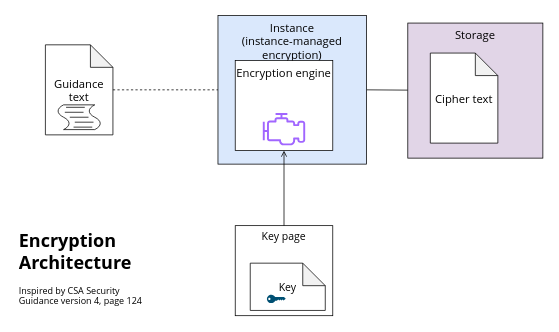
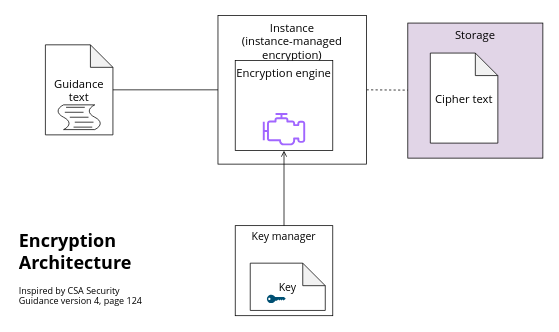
  <mxCell id="0" />
  <mxCell id="1" parent="0" />
- <mxCell id="2" style="edgeStyle=none;html=1;exitX=1;exitY=0.5;exitDx=0;exitDy=0;endArrow=none;endFill=0;fontFamily=open sans;fontSource=https%3A%2F%2Ffonts.googleapis.com%2Fcss%3Ffamily%3Dopen%2Bsans;fontSize=15;fontStyle=0" parent="1" source="3" target="17" edge="1"><mxGeometry relative="1" as="geometry"><mxPoint x="538" y="330" as="targetPoint" /></mxGeometry></mxCell>
- <mxCell id="3" value="Instance&lt;br style=&quot;font-size: 15px;&quot;&gt;(instance-managed encryption)" style="whiteSpace=wrap;html=1;aspect=fixed;verticalAlign=top;fontFamily=open sans;fontSource=https%3A%2F%2Ffonts.googleapis.com%2Fcss%3Ffamily%3Dopen%2Bsans;fontSize=15;fontStyle=0;fillColor=#dae8fc;" parent="1" vertex="1"><mxGeometry x="290" y="20" width="198" height="198" as="geometry" /></mxCell>
+ <mxCell id="2" style="edgeStyle=none;html=1;exitX=1;exitY=0.5;exitDx=0;exitDy=0;endArrow=none;endFill=0;fontFamily=open sans;fontSource=https%3A%2F%2Ffonts.googleapis.com%2Fcss%3Ffamily%3Dopen%2Bsans;fontSize=15;fontStyle=0;dashed=1;" parent="1" source="3" target="17" edge="1"><mxGeometry relative="1" as="geometry"><mxPoint x="538" y="330" as="targetPoint" /></mxGeometry></mxCell>
+ <mxCell id="3" value="Instance&lt;br style=&quot;font-size: 15px;&quot;&gt;(instance-managed encryption)" style="whiteSpace=wrap;html=1;aspect=fixed;verticalAlign=top;fontFamily=open sans;fontSource=https%3A%2F%2Ffonts.googleapis.com%2Fcss%3Ffamily%3Dopen%2Bsans;fontSize=15;fontStyle=0" parent="1" vertex="1"><mxGeometry x="290" y="20" width="198" height="198" as="geometry" /></mxCell>
  <mxCell id="4" value="" style="group;fontFamily=open sans;fontSource=https%3A%2F%2Ffonts.googleapis.com%2Fcss%3Ffamily%3Dopen%2Bsans;fontSize=15;fontStyle=0" parent="1" vertex="1" connectable="0"><mxGeometry x="313" y="80" width="130" height="120" as="geometry" /></mxCell>
  <mxCell id="5" value="Encryption engine" style="shape=ext;double=0;rounded=0;whiteSpace=wrap;html=1;verticalAlign=top;fontFamily=open sans;fontSource=https%3A%2F%2Ffonts.googleapis.com%2Fcss%3Ffamily%3Dopen%2Bsans;fontSize=15;fontStyle=0" parent="4" vertex="1"><mxGeometry width="130" height="120" as="geometry" /></mxCell>
  <mxCell id="6" value="" style="outlineConnect=0;fontColor=#232F3E;gradientColor=none;fillColor=#A166FF;strokeColor=none;dashed=0;verticalLabelPosition=bottom;verticalAlign=top;align=center;html=1;fontSize=15;fontStyle=0;aspect=fixed;pointerEvents=1;shape=mxgraph.aws4.emr_engine;fontFamily=open sans;fontSource=https%3A%2F%2Ffonts.googleapis.com%2Fcss%3Ffamily%3Dopen%2Bsans;" parent="4" vertex="1"><mxGeometry x="36.57" y="70" width="56.85" height="43" as="geometry" /></mxCell>
  <mxCell id="7" value="" style="group;fontFamily=open sans;fontSource=https%3A%2F%2Ffonts.googleapis.com%2Fcss%3Ffamily%3Dopen%2Bsans;fontSize=14;" parent="1" vertex="1" connectable="0"><mxGeometry x="313" y="300" width="130" height="120" as="geometry" /></mxCell>
- <mxCell id="8" value="Key page" style="shape=ext;double=0;rounded=0;whiteSpace=wrap;html=1;verticalAlign=top;fontFamily=open sans;fontSource=https%3A%2F%2Ffonts.googleapis.com%2Fcss%3Ffamily%3Dopen%2Bsans;fontSize=14;" parent="7" vertex="1"><mxGeometry width="130" height="120" as="geometry" /></mxCell>
+ <mxCell id="8" value="Key manager" style="shape=ext;double=0;rounded=0;whiteSpace=wrap;html=1;verticalAlign=top;fontFamily=open sans;fontSource=https%3A%2F%2Ffonts.googleapis.com%2Fcss%3Ffamily%3Dopen%2Bsans;fontSize=14;" parent="7" vertex="1"><mxGeometry width="130" height="120" as="geometry" /></mxCell>
  <mxCell id="9" value="" style="group;fontFamily=open sans;fontSource=https%3A%2F%2Ffonts.googleapis.com%2Fcss%3Ffamily%3Dopen%2Bsans;fontSize=14;" parent="7" vertex="1" connectable="0"><mxGeometry x="20" y="50" width="100" height="63" as="geometry" /></mxCell>
  <mxCell id="10" value="Key" style="shape=note;whiteSpace=wrap;html=1;backgroundOutline=1;darkOpacity=0.05;fontSize=14;fontFamily=open sans;fontSource=https%3A%2F%2Ffonts.googleapis.com%2Fcss%3Ffamily%3Dopen%2Bsans;" parent="9" vertex="1"><mxGeometry width="100" height="63" as="geometry" /></mxCell>
  <mxCell id="11" value="" style="points=[[0,0.5,0],[0.24,0,0],[0.5,0.28,0],[0.995,0.475,0],[0.5,0.72,0],[0.24,1,0]];verticalLabelPosition=bottom;html=1;verticalAlign=top;aspect=fixed;align=center;pointerEvents=1;shape=mxgraph.cisco19.key;fillColor=#005073;strokeColor=none;fontFamily=open sans;fontSource=https%3A%2F%2Ffonts.googleapis.com%2Fcss%3Ffamily%3Dopen%2Bsans;fontSize=14;" parent="9" vertex="1"><mxGeometry x="22.222" y="42" width="25.0" height="11.25" as="geometry" /></mxCell>
  <mxCell id="12" value="" style="group;fontFamily=open sans;fontSource=https%3A%2F%2Ffonts.googleapis.com%2Fcss%3Ffamily%3Dopen%2Bsans;fontSize=15;fontStyle=0" parent="1" vertex="1" connectable="0"><mxGeometry x="60" y="59" width="90" height="120" as="geometry" /></mxCell>
  <mxCell id="13" value="Guidance text" style="shape=note;whiteSpace=wrap;html=1;backgroundOutline=1;darkOpacity=0.05;fontSize=15;fontFamily=open sans;fontSource=https%3A%2F%2Ffonts.googleapis.com%2Fcss%3Ffamily%3Dopen%2Bsans;fontStyle=0" parent="12" vertex="1"><mxGeometry width="90" height="120" as="geometry" /></mxCell>
  <mxCell id="14" value="" style="shape=mxgraph.bpmn.script_task;html=1;outlineConnect=0;fontSize=15;align=left;fontFamily=open sans;fontSource=https%3A%2F%2Ffonts.googleapis.com%2Fcss%3Ffamily%3Dopen%2Bsans;fontStyle=0" parent="12" vertex="1"><mxGeometry x="14.5" y="80" width="61" height="33" as="geometry" /></mxCell>
  <mxCell id="15" value="" style="endArrow=open;html=1;exitX=0.5;exitY=0;exitDx=0;exitDy=0;entryX=0.5;entryY=1;entryDx=0;entryDy=0;fontFamily=open sans;fontSource=https%3A%2F%2Ffonts.googleapis.com%2Fcss%3Ffamily%3Dopen%2Bsans;fontSize=15;fontStyle=0;" parent="1" source="8" target="5" edge="1"><mxGeometry width="50" height="50" relative="1" as="geometry"><mxPoint x="318" y="270" as="sourcePoint" /><mxPoint x="368" y="220" as="targetPoint" /></mxGeometry></mxCell>
- <mxCell id="16" style="edgeStyle=none;html=1;endArrow=none;endFill=0;fontFamily=open sans;fontSource=https%3A%2F%2Ffonts.googleapis.com%2Fcss%3Ffamily%3Dopen%2Bsans;fontSize=15;fontStyle=0;dashed=1;" parent="1" source="13" target="3" edge="1"><mxGeometry relative="1" as="geometry" /></mxCell>
+ <mxCell id="16" style="edgeStyle=none;html=1;endArrow=none;endFill=0;fontFamily=open sans;fontSource=https%3A%2F%2Ffonts.googleapis.com%2Fcss%3Ffamily%3Dopen%2Bsans;fontSize=15;fontStyle=0" parent="1" source="13" target="3" edge="1"><mxGeometry relative="1" as="geometry" /></mxCell>
  <mxCell id="17" value="Storage" style="whiteSpace=wrap;html=1;aspect=fixed;verticalAlign=top;fontFamily=open sans;fontSource=https%3A%2F%2Ffonts.googleapis.com%2Fcss%3Ffamily%3Dopen%2Bsans;fontSize=15;fontStyle=0;fillColor=#e1d5e7;" parent="1" vertex="1"><mxGeometry x="543" y="30" width="180" height="180" as="geometry" /></mxCell>
  <mxCell id="18" value="Cipher text" style="shape=note;whiteSpace=wrap;html=1;backgroundOutline=1;darkOpacity=0.05;fontSize=15;fontFamily=open sans;fontSource=https%3A%2F%2Ffonts.googleapis.com%2Fcss%3Ffamily%3Dopen%2Bsans;fontStyle=0" parent="1" vertex="1"><mxGeometry x="573" y="70" width="90" height="120" as="geometry" /></mxCell>
  <mxCell id="19" value="&lt;h1&gt;Encryption Architecture&lt;/h1&gt;&lt;p&gt;Inspired by CSA Security Guidance version 4, page 124&lt;/p&gt;" style="text;html=1;strokeColor=none;fillColor=none;spacing=5;spacingTop=-20;whiteSpace=wrap;overflow=hidden;rounded=0;verticalAlign=top;fontFamily=open sans;fontSource=https%3A%2F%2Ffonts.googleapis.com%2Fcss%3Ffamily%3Dopen%2Bsans;" parent="1" vertex="1"><mxGeometry x="20" y="300" width="190" height="120" as="geometry" /></mxCell>
